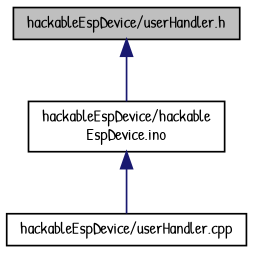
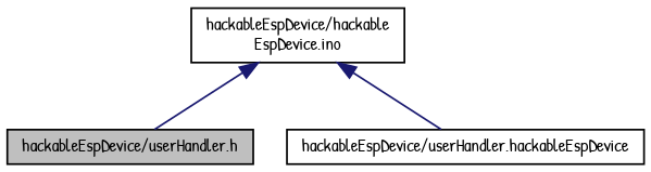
  digraph {
    fontname="Patrick Hand"
    node [color=black fillcolor=white fontname="Patrick Hand" fontsize=10 shape=record style=filled]
    edge [color=midnightblue dir=back fontname="Patrick Hand" fontsize=10 labelfontname=Helvetica labelfontsize=10 style=solid]
    n1 [fillcolor=grey75 fontcolor=black height=0.2 label="hackableEspDevice/userHandler.h" width=0.4]
    n2 [height=0.2 label="hackableEspDevice/hackable\lEspDevice.ino" width=0.4]
-   n3 [height=0.2 label="hackableEspDevice/userHandler.cpp" width=0.4]
-   n1 -> n2
+   n3 [height=0.2 label="hackableEspDevice/userHandler.hackableEspDevice" width=0.4]
+   n2 -> n1
    n2 -> n3
  }
